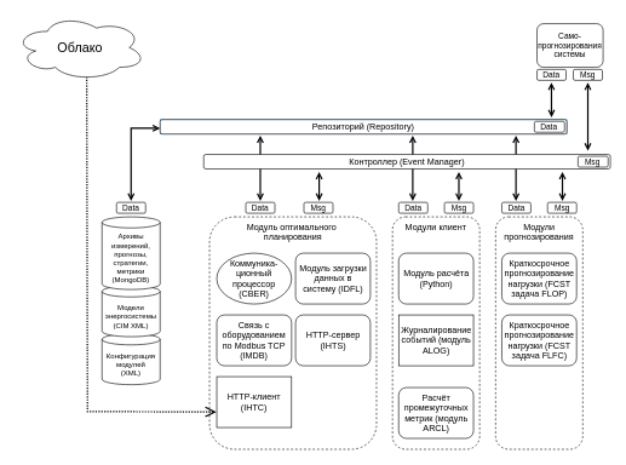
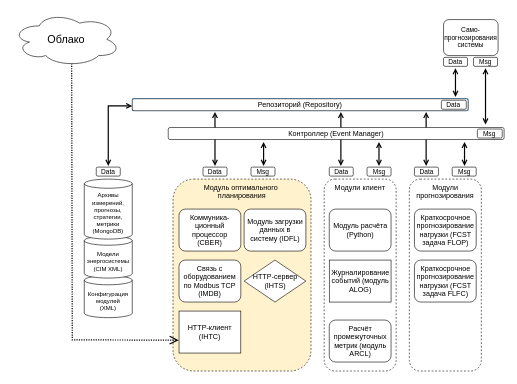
  <mxCell id="0" />
  <mxCell id="1" parent="0" />
  <mxCell id="2" value="" style="endArrow=open;startArrow=open;html=1;rounded=0;fontSize=18;startFill=0;endFill=0;strokeWidth=2;" edge="1" parent="1"><mxGeometry width="50" height="50" relative="1" as="geometry"><mxPoint x="809" y="207" as="sourcePoint" /><mxPoint x="809" y="113" as="targetPoint" /></mxGeometry></mxCell>
  <mxCell id="3" value="" style="endArrow=open;startArrow=open;html=1;rounded=0;fontSize=18;startFill=0;endFill=0;strokeWidth=2;" edge="1" parent="1"><mxGeometry width="50" height="50" relative="1" as="geometry"><mxPoint x="357.95" y="276" as="sourcePoint" /><mxPoint x="357.95" y="186" as="targetPoint" /></mxGeometry></mxCell>
  <mxCell id="4" value="" style="endArrow=open;startArrow=open;html=1;rounded=0;fontSize=18;startFill=0;endFill=0;strokeWidth=2;" edge="1" parent="1"><mxGeometry width="50" height="50" relative="1" as="geometry"><mxPoint x="567.86" y="276" as="sourcePoint" /><mxPoint x="567.86" y="186" as="targetPoint" /></mxGeometry></mxCell>
  <mxCell id="5" value="" style="endArrow=open;startArrow=open;html=1;rounded=0;fontSize=18;startFill=0;endFill=0;strokeWidth=2;" edge="1" parent="1"><mxGeometry width="50" height="50" relative="1" as="geometry"><mxPoint x="710" y="276" as="sourcePoint" /><mxPoint x="710" y="186" as="targetPoint" /></mxGeometry></mxCell>
  <mxCell id="6" value="Конфигурация модулей&lt;br&gt;(XML)" style="shape=cylinder3;whiteSpace=wrap;html=1;boundedLbl=1;backgroundOutline=1;size=7.621;fontSize=10;strokeColor=#000000;fontColor=#000000;" vertex="1" parent="1"><mxGeometry x="140" y="459" width="80" height="70" as="geometry" /></mxCell>
  <mxCell id="7" value="Само-&lt;br&gt;прогнозирования&lt;br&gt;системы" style="rounded=1;whiteSpace=wrap;html=1;fontSize=11;" vertex="1" parent="1"><mxGeometry x="739" y="32" width="91" height="60" as="geometry" /></mxCell>
  <mxCell id="8" value="&lt;font style=&quot;font-size: 11px;&quot;&gt;Data&lt;/font&gt;" style="rounded=1;whiteSpace=wrap;html=1;" vertex="1" parent="1"><mxGeometry x="739" y="95" width="40" height="15" as="geometry" /></mxCell>
  <mxCell id="9" value="&lt;font style=&quot;font-size: 11px;&quot;&gt;Msg&lt;/font&gt;" style="rounded=1;whiteSpace=wrap;html=1;" vertex="1" parent="1"><mxGeometry x="789" y="95" width="40" height="15" as="geometry" /></mxCell>
  <mxCell id="10" value="Облако" style="ellipse;shape=cloud;whiteSpace=wrap;html=1;fontSize=18;" vertex="1" parent="1"><mxGeometry y="20" width="180" height="90" as="geometry" x="20" /></mxCell>
  <mxCell id="11" value="&lt;font style=&quot;font-size: 11px;&quot;&gt;Data&lt;/font&gt;" style="rounded=1;whiteSpace=wrap;html=1;" vertex="1" parent="1"><mxGeometry x="690.5" y="278" width="40" height="15" as="geometry" /></mxCell>
  <mxCell id="12" value="&lt;font style=&quot;font-size: 11px;&quot;&gt;Msg&lt;/font&gt;" style="rounded=1;whiteSpace=wrap;html=1;" vertex="1" parent="1"><mxGeometry x="753.5" y="278" width="40" height="15" as="geometry" /></mxCell>
  <mxCell id="13" value="&lt;div style=&quot;&quot;&gt;&lt;span style=&quot;background-color: initial;&quot;&gt;&lt;font style=&quot;font-size: 12px;&quot;&gt;Модули прогнозирования&lt;/font&gt;&lt;/span&gt;&lt;br&gt;&lt;/div&gt;" style="rounded=1;whiteSpace=wrap;html=1;fontSize=11;align=center;verticalAlign=top;dashed=1;" vertex="1" parent="1"><mxGeometry x="682" y="298" width="120" height="320" as="geometry" /></mxCell>
  <mxCell id="14" value="Краткосрочное прогнозирование нагрузки (FCST задача FLOP)" style="rounded=1;whiteSpace=wrap;html=1;fontSize=12;" vertex="1" parent="1"><mxGeometry x="690.5" y="348" width="103" height="70" as="geometry" /></mxCell>
  <mxCell id="15" value="Краткосрочное прогнозирование нагрузки (FCST задача FLFC)" style="rounded=1;whiteSpace=wrap;html=1;fontSize=12;" vertex="1" parent="1"><mxGeometry x="690.5" y="433" width="103" height="70" as="geometry" /></mxCell>
  <mxCell id="16" value="&lt;font style=&quot;font-size: 11px;&quot;&gt;Data&lt;/font&gt;" style="rounded=1;whiteSpace=wrap;html=1;" vertex="1" parent="1"><mxGeometry x="548.5" y="278" width="40" height="15" as="geometry" /></mxCell>
  <mxCell id="17" value="&lt;font style=&quot;font-size: 11px;&quot;&gt;Msg&lt;/font&gt;" style="rounded=1;whiteSpace=wrap;html=1;" vertex="1" parent="1"><mxGeometry x="611.5" y="278" width="40" height="15" as="geometry" /></mxCell>
  <mxCell id="18" value="&lt;div style=&quot;&quot;&gt;&lt;span style=&quot;background-color: initial;&quot;&gt;&lt;font style=&quot;font-size: 12px;&quot;&gt;Модули клиент&lt;/font&gt;&lt;/span&gt;&lt;br&gt;&lt;/div&gt;" style="rounded=1;whiteSpace=wrap;html=1;fontSize=11;align=center;verticalAlign=top;dashed=1;" vertex="1" parent="1"><mxGeometry x="540" y="298" width="120" height="320" as="geometry" /></mxCell>
  <mxCell id="19" value="Модуль расчёта (Python)" style="rounded=1;whiteSpace=wrap;html=1;fontSize=12;" vertex="1" parent="1"><mxGeometry x="548.5" y="348" width="103" height="70" as="geometry" /></mxCell>
  <mxCell id="20" value="Журналирование событий (модуль ALOG)" style="whiteSpace=wrap;html=1;fontSize=12;rounded=0;" vertex="1" parent="1"><mxGeometry x="548.5" y="433" width="103" height="70" as="geometry" /></mxCell>
  <mxCell id="21" value="Расчёт промежуточных метрик (модуль ARCL)" style="rounded=1;whiteSpace=wrap;html=1;fontSize=12;" vertex="1" parent="1"><mxGeometry x="548.5" y="533" width="103" height="70" as="geometry" /></mxCell>
  <mxCell id="22" value="&lt;font style=&quot;font-size: 11px;&quot;&gt;Data&lt;/font&gt;" style="rounded=1;whiteSpace=wrap;html=1;" vertex="1" parent="1"><mxGeometry x="338" y="278" width="40" height="15" as="geometry" /></mxCell>
  <mxCell id="23" value="&lt;font style=&quot;font-size: 11px;&quot;&gt;Msg&lt;/font&gt;" style="rounded=1;whiteSpace=wrap;html=1;" vertex="1" parent="1"><mxGeometry x="418" y="278" width="40" height="15" as="geometry" /></mxCell>
- <mxCell id="24" value="&lt;div style=&quot;font-size: 12px;&quot;&gt;&lt;font style=&quot;font-size: 12px;&quot;&gt;Модуль оптимального&amp;nbsp;&lt;/font&gt;&lt;/div&gt;&lt;div style=&quot;font-size: 12px;&quot;&gt;&lt;font style=&quot;font-size: 12px;&quot;&gt;планирования&lt;/font&gt;&lt;/div&gt;" style="rounded=1;whiteSpace=wrap;html=1;fontSize=12;align=center;verticalAlign=top;dashed=1;" vertex="1" parent="1"><mxGeometry x="288" y="298" width="230" height="320" as="geometry" /></mxCell>
+ <mxCell id="24" value="&lt;div style=&quot;font-size: 12px;&quot;&gt;&lt;font style=&quot;font-size: 12px;&quot;&gt;Модуль оптимального&amp;nbsp;&lt;/font&gt;&lt;/div&gt;&lt;div style=&quot;font-size: 12px;&quot;&gt;&lt;font style=&quot;font-size: 12px;&quot;&gt;планирования&lt;/font&gt;&lt;/div&gt;" style="rounded=1;whiteSpace=wrap;html=1;fontSize=12;align=center;verticalAlign=top;dashed=1;fillColor=#fff2cc;" vertex="1" parent="1"><mxGeometry x="288" y="298" width="230" height="320" as="geometry" /></mxCell>
  <mxCell id="25" value="HTTP-клиент&lt;br&gt;(IHTC)" style="whiteSpace=wrap;html=1;fontSize=12;rounded=0;" vertex="1" parent="1"><mxGeometry x="298" y="518" width="103" height="70" as="geometry" /></mxCell>
  <mxCell id="26" value="Модели энергосистемы&lt;br&gt;(CIM XML)" style="shape=cylinder3;whiteSpace=wrap;html=1;boundedLbl=1;backgroundOutline=1;size=7.621;fontSize=10;strokeColor=#000000;fontColor=#000000;" vertex="1" parent="1"><mxGeometry x="140" y="393" width="80" height="70" as="geometry" /></mxCell>
  <mxCell id="27" value="Архивы измерений, прогнозы, стратегии, метрики&lt;br&gt;(MongoDB)" style="shape=cylinder3;whiteSpace=wrap;html=1;boundedLbl=1;backgroundOutline=1;size=7.621;fontSize=10;strokeColor=#000000;fontColor=#000000;" vertex="1" parent="1"><mxGeometry x="140" y="298" width="80" height="100" as="geometry" /></mxCell>
- <mxCell id="28" value="HTTP-сервер (IHTS)" style="rounded=1;whiteSpace=wrap;html=1;fontSize=12;" vertex="1" parent="1"><mxGeometry x="406.5" y="433" width="103" height="70" as="geometry" /></mxCell>
- <mxCell id="29" value="Коммуника-ционный процессор&lt;br&gt;(CBER)" style="ellipse;whiteSpace=wrap;html=1;fontSize=12;" vertex="1" parent="1"><mxGeometry x="298" y="348" width="103" height="70" as="geometry" /></mxCell>
+ <mxCell id="28" value="HTTP-сервер (IHTS)" style="rhombus;whiteSpace=wrap;html=1;fontSize=12;" vertex="1" parent="1"><mxGeometry x="406.5" y="433" width="103" height="70" as="geometry" /></mxCell>
+ <mxCell id="29" value="Коммуника-ционный процессор&lt;br&gt;(CBER)" style="rounded=1;whiteSpace=wrap;html=1;fontSize=12;" vertex="1" parent="1"><mxGeometry x="298" y="348" width="103" height="70" as="geometry" /></mxCell>
  <mxCell id="30" value="Связь с оборудованием по Modbus TCP (IMDB)" style="rounded=1;whiteSpace=wrap;html=1;fontSize=12;" vertex="1" parent="1"><mxGeometry x="298" y="433" width="103" height="70" as="geometry" /></mxCell>
  <mxCell id="31" value="Модуль загрузки данных в &lt;br&gt;систему (IDFL)" style="rounded=1;whiteSpace=wrap;html=1;fontSize=12;" vertex="1" parent="1"><mxGeometry x="406.5" y="348" width="103" height="70" as="geometry" /></mxCell>
  <mxCell id="32" value="" style="group" vertex="1" connectable="0" parent="1"><mxGeometry x="280" y="212" width="560" height="20" as="geometry" /></mxCell>
  <mxCell id="33" value="Контроллер (Event Manager)" style="rounded=1;whiteSpace=wrap;html=1;" vertex="1" parent="32"><mxGeometry width="560.0" height="20" as="geometry" /></mxCell>
  <mxCell id="34" value="&lt;font style=&quot;font-size: 11px;&quot;&gt;Msg&lt;/font&gt;" style="rounded=1;whiteSpace=wrap;html=1;" vertex="1" parent="32"><mxGeometry x="515.407" y="2.5" width="41.481" height="15" as="geometry" /></mxCell>
  <mxCell id="35" value="" style="group;fillColor=#FFFFFF;strokeColor=#219FFF;" vertex="1" connectable="0" parent="1"><mxGeometry x="220" y="164" width="560" height="20" as="geometry" /></mxCell>
  <mxCell id="36" value="Репозиторий (Repository)" style="rounded=1;whiteSpace=wrap;html=1;" vertex="1" parent="35"><mxGeometry width="560" height="20" as="geometry" /></mxCell>
  <mxCell id="37" value="&lt;font style=&quot;font-size: 11px;&quot;&gt;Data&lt;/font&gt;" style="rounded=1;whiteSpace=wrap;html=1;" vertex="1" parent="35"><mxGeometry x="515.407" y="2.5" width="41.481" height="15" as="geometry" /></mxCell>
  <mxCell id="38" value="" style="endArrow=open;startArrow=open;html=1;rounded=0;fontSize=18;strokeWidth=2;startFill=0;endFill=0;" edge="1" parent="1"><mxGeometry width="50" height="50" relative="1" as="geometry"><mxPoint x="774" y="276" as="sourcePoint" /><mxPoint x="774" y="236" as="targetPoint" /></mxGeometry></mxCell>
  <mxCell id="39" value="" style="endArrow=open;startArrow=open;html=1;rounded=0;fontSize=18;entryX=0;entryY=0.597;entryDx=0;entryDy=0;entryPerimeter=0;startFill=0;endFill=0;strokeWidth=2;fillColor=#dae8fc;strokeColor=#000000;fontColor=#000000;" edge="1" parent="1" target="36"><mxGeometry width="50" height="50" relative="1" as="geometry"><mxPoint x="180" y="276" as="sourcePoint" /><mxPoint x="210" y="176" as="targetPoint" /><Array as="points"><mxPoint x="180" y="176" /></Array></mxGeometry></mxCell>
  <mxCell id="40" value="&lt;font style=&quot;font-size: 11px;&quot;&gt;Data&lt;/font&gt;" style="rounded=1;whiteSpace=wrap;html=1;fillColor=#FFFFFF;strokeColor=#000000;fontColor=#000000;" vertex="1" parent="1"><mxGeometry x="160" y="278" width="40" height="15" as="geometry" /></mxCell>
  <mxCell id="41" value="" style="endArrow=open;startArrow=open;html=1;rounded=0;fontSize=18;startFill=0;endFill=0;strokeWidth=2;" edge="1" parent="1"><mxGeometry width="50" height="50" relative="1" as="geometry"><mxPoint x="439" y="276" as="sourcePoint" /><mxPoint x="439" y="236" as="targetPoint" /></mxGeometry></mxCell>
  <mxCell id="42" value="" style="endArrow=open;startArrow=open;html=1;rounded=0;fontSize=18;startFill=0;endFill=0;strokeWidth=2;" edge="1" parent="1"><mxGeometry width="50" height="50" relative="1" as="geometry"><mxPoint x="631.38" y="276" as="sourcePoint" /><mxPoint x="631.38" y="236" as="targetPoint" /></mxGeometry></mxCell>
  <mxCell id="43" value="" style="endArrow=open;startArrow=open;html=1;rounded=0;fontSize=18;startFill=0;endFill=0;strokeWidth=2;" edge="1" parent="1"><mxGeometry width="50" height="50" relative="1" as="geometry"><mxPoint x="759" y="161" as="sourcePoint" /><mxPoint x="758.83" y="113" as="targetPoint" /></mxGeometry></mxCell>
  <mxCell id="44" value="" style="endArrow=none;startArrow=open;html=1;rounded=0;fontSize=18;fontColor=#000000;strokeColor=#000000;strokeWidth=2;entryX=0.55;entryY=0.95;entryDx=0;entryDy=0;entryPerimeter=0;exitX=-0.005;exitY=0.694;exitDx=0;exitDy=0;exitPerimeter=0;startFill=0;endFill=0;endSize=11;startSize=11;dashed=1;dashPattern=1 1;" edge="1" parent="1" source="25" target="10"><mxGeometry width="50" height="50" relative="1" as="geometry"><mxPoint x="200" y="306" as="sourcePoint" /><mxPoint x="250" y="256" as="targetPoint" /><Array as="points"><mxPoint x="120" y="566" /></Array></mxGeometry></mxCell>
